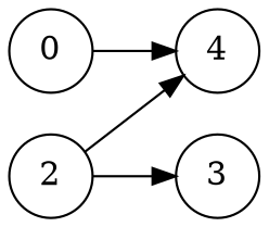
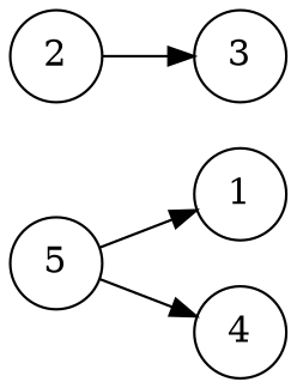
  digraph {
    rankdir=LR
    node [shape=circle]
-   0
+   0 [label=5]
+   1
    4
    2
    3
+   0 -> 1
    0 -> 4
-   2 -> 4
    2 -> 3
  }
